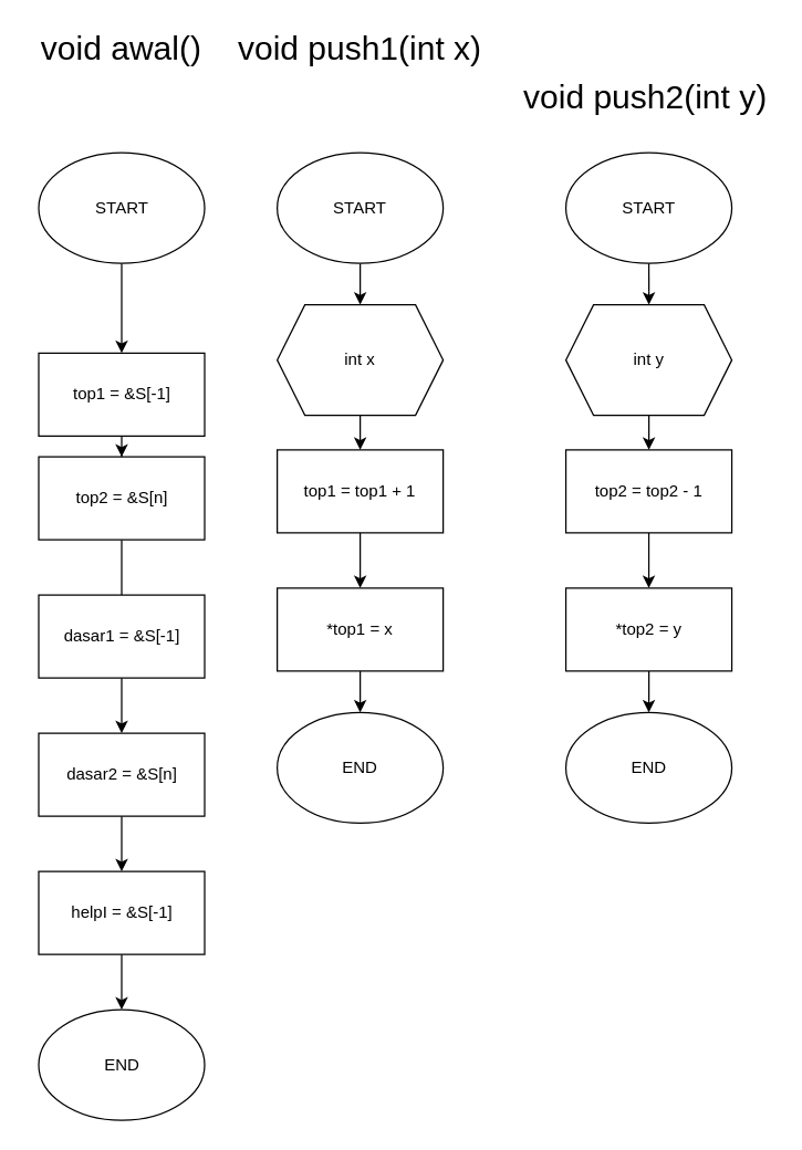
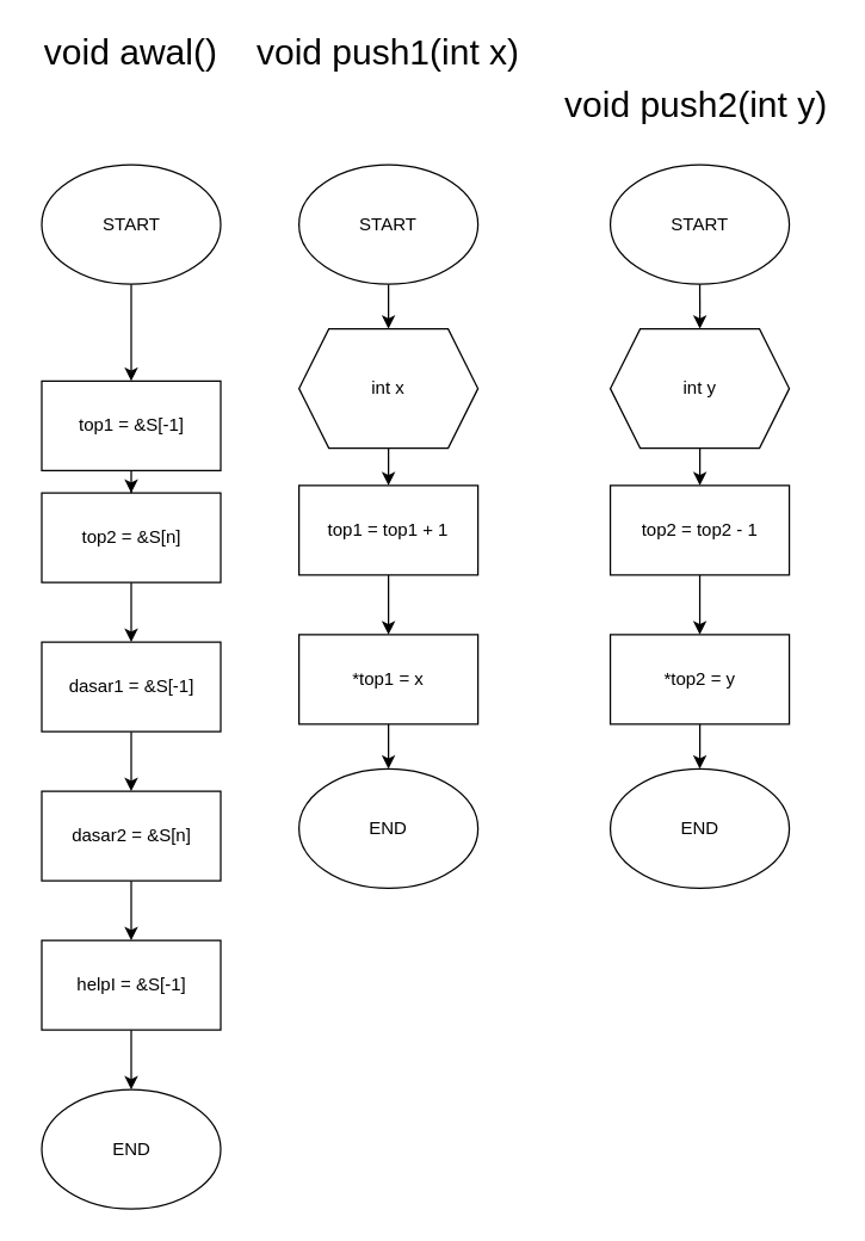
  <mxCell id="0" />
  <mxCell id="1" parent="0" />
  <mxCell id="2" value="" style="edgeStyle=orthogonalEdgeStyle;rounded=0;orthogonalLoop=1;jettySize=auto;html=1;" edge="1" parent="1" source="3" target="5"><mxGeometry relative="1" as="geometry" /></mxCell>
  <mxCell id="3" value="START" style="ellipse;whiteSpace=wrap;html=1;" vertex="1" parent="1"><mxGeometry x="27.5" y="110" width="120" height="80" as="geometry" /></mxCell>
  <mxCell id="4" value="" style="edgeStyle=orthogonalEdgeStyle;rounded=0;orthogonalLoop=1;jettySize=auto;html=1;" edge="1" parent="1" source="5" target="7"><mxGeometry relative="1" as="geometry" /></mxCell>
  <mxCell id="5" value="top1 = &amp;amp;S[-1]" style="whiteSpace=wrap;html=1;" vertex="1" parent="1"><mxGeometry x="27.5" y="255" width="120" height="60" as="geometry" /></mxCell>
- <mxCell id="6" value="" style="edgeStyle=orthogonalEdgeStyle;rounded=0;orthogonalLoop=1;jettySize=auto;html=1;endArrow=none;" edge="1" parent="1" source="7" target="9"><mxGeometry relative="1" as="geometry" /></mxCell>
+ <mxCell id="6" value="" style="edgeStyle=orthogonalEdgeStyle;rounded=0;orthogonalLoop=1;jettySize=auto;html=1;" edge="1" parent="1" source="7" target="9"><mxGeometry relative="1" as="geometry" /></mxCell>
  <mxCell id="7" value="top2 = &amp;amp;S[n]" style="whiteSpace=wrap;html=1;" vertex="1" parent="1"><mxGeometry x="27.5" y="330" width="120" height="60" as="geometry" /></mxCell>
  <mxCell id="8" value="" style="edgeStyle=orthogonalEdgeStyle;rounded=0;orthogonalLoop=1;jettySize=auto;html=1;" edge="1" parent="1" source="9" target="11"><mxGeometry relative="1" as="geometry" /></mxCell>
  <mxCell id="9" value="dasar1 = &amp;amp;S[-1]" style="whiteSpace=wrap;html=1;" vertex="1" parent="1"><mxGeometry x="27.5" y="430" width="120" height="60" as="geometry" /></mxCell>
  <mxCell id="10" value="" style="edgeStyle=orthogonalEdgeStyle;rounded=0;orthogonalLoop=1;jettySize=auto;html=1;" edge="1" parent="1" source="11" target="13"><mxGeometry relative="1" as="geometry" /></mxCell>
  <mxCell id="11" value="dasar2 = &amp;amp;S[n]" style="whiteSpace=wrap;html=1;" vertex="1" parent="1"><mxGeometry x="27.5" y="530" width="120" height="60" as="geometry" /></mxCell>
  <mxCell id="12" value="" style="edgeStyle=orthogonalEdgeStyle;rounded=0;orthogonalLoop=1;jettySize=auto;html=1;" edge="1" parent="1" source="13" target="14"><mxGeometry relative="1" as="geometry" /></mxCell>
  <mxCell id="13" value="helpI = &amp;amp;S[-1]" style="whiteSpace=wrap;html=1;" vertex="1" parent="1"><mxGeometry x="27.5" y="630" width="120" height="60" as="geometry" /></mxCell>
  <mxCell id="14" value="END" style="ellipse;whiteSpace=wrap;html=1;" vertex="1" parent="1"><mxGeometry x="27.5" y="730" width="120" height="80" as="geometry" /></mxCell>
  <mxCell id="15" value="" style="edgeStyle=orthogonalEdgeStyle;rounded=0;orthogonalLoop=1;jettySize=auto;html=1;fontSize=24;" edge="1" parent="1" source="16" target="33"><mxGeometry relative="1" as="geometry" /></mxCell>
  <mxCell id="16" value="START" style="ellipse;whiteSpace=wrap;html=1;" vertex="1" parent="1"><mxGeometry x="200" y="110" width="120" height="80" as="geometry" /></mxCell>
  <mxCell id="17" value="" style="edgeStyle=orthogonalEdgeStyle;rounded=0;orthogonalLoop=1;jettySize=auto;html=1;" edge="1" parent="1" source="18" target="20"><mxGeometry relative="1" as="geometry" /></mxCell>
  <mxCell id="18" value="top1 = top1 + 1" style="whiteSpace=wrap;html=1;" vertex="1" parent="1"><mxGeometry x="200" y="325" width="120" height="60" as="geometry" /></mxCell>
  <mxCell id="19" value="" style="edgeStyle=orthogonalEdgeStyle;rounded=0;orthogonalLoop=1;jettySize=auto;html=1;fontSize=24;" edge="1" parent="1" source="20" target="21"><mxGeometry relative="1" as="geometry" /></mxCell>
  <mxCell id="20" value="*top1 = x" style="whiteSpace=wrap;html=1;" vertex="1" parent="1"><mxGeometry x="200" y="425" width="120" height="60" as="geometry" /></mxCell>
  <mxCell id="21" value="END" style="ellipse;whiteSpace=wrap;html=1;" vertex="1" parent="1"><mxGeometry x="200" y="515" width="120" height="80" as="geometry" /></mxCell>
  <mxCell id="22" value="void awal()" style="text;html=1;strokeColor=none;fillColor=none;align=center;verticalAlign=middle;whiteSpace=wrap;rounded=0;fontSize=24;" vertex="1" parent="1"><mxGeometry x="20" y="20" width="135" height="30" as="geometry" /></mxCell>
  <mxCell id="23" value="void push1(int x)" style="text;html=1;strokeColor=none;fillColor=none;align=center;verticalAlign=middle;whiteSpace=wrap;rounded=0;fontSize=24;" vertex="1" parent="1"><mxGeometry x="168.13" y="20" width="183.75" height="30" as="geometry" /></mxCell>
  <mxCell id="24" value="" style="edgeStyle=orthogonalEdgeStyle;rounded=0;orthogonalLoop=1;jettySize=auto;html=1;fontSize=24;" edge="1" parent="1" source="25" target="35"><mxGeometry relative="1" as="geometry" /></mxCell>
  <mxCell id="25" value="START" style="ellipse;whiteSpace=wrap;html=1;" vertex="1" parent="1"><mxGeometry x="408.75" y="110" width="120" height="80" as="geometry" /></mxCell>
  <mxCell id="26" value="" style="edgeStyle=orthogonalEdgeStyle;rounded=0;orthogonalLoop=1;jettySize=auto;html=1;" edge="1" parent="1" source="27" target="29"><mxGeometry relative="1" as="geometry" /></mxCell>
  <mxCell id="27" value="top2 = top2 - 1" style="whiteSpace=wrap;html=1;" vertex="1" parent="1"><mxGeometry x="408.75" y="325" width="120" height="60" as="geometry" /></mxCell>
  <mxCell id="28" value="" style="edgeStyle=orthogonalEdgeStyle;rounded=0;orthogonalLoop=1;jettySize=auto;html=1;fontSize=24;" edge="1" parent="1" source="29" target="30"><mxGeometry relative="1" as="geometry" /></mxCell>
  <mxCell id="29" value="*top2 = y" style="whiteSpace=wrap;html=1;" vertex="1" parent="1"><mxGeometry x="408.75" y="425" width="120" height="60" as="geometry" /></mxCell>
  <mxCell id="30" value="END" style="ellipse;whiteSpace=wrap;html=1;" vertex="1" parent="1"><mxGeometry x="408.75" y="515" width="120" height="80" as="geometry" /></mxCell>
  <mxCell id="31" value="void push2(int y)" style="text;html=1;strokeColor=none;fillColor=none;align=center;verticalAlign=middle;whiteSpace=wrap;rounded=0;fontSize=24;" vertex="1" parent="1"><mxGeometry x="375" y="55" width="182.5" height="30" as="geometry" /></mxCell>
  <mxCell id="32" value="" style="edgeStyle=orthogonalEdgeStyle;rounded=0;orthogonalLoop=1;jettySize=auto;html=1;fontSize=24;" edge="1" parent="1" source="33" target="18"><mxGeometry relative="1" as="geometry" /></mxCell>
  <mxCell id="33" value="int x&lt;span style=&quot;color: rgba(0, 0, 0, 0); font-family: monospace; font-size: 0px; text-align: start;&quot;&gt;%3CmxGraphModel%3E%3Croot%3E%3CmxCell%20id%3D%220%22%2F%3E%3CmxCell%20id%3D%221%22%20parent%3D%220%22%2F%3E%3CmxCell%20id%3D%222%22%20value%3D%22%22%20style%3D%22edgeStyle%3DorthogonalEdgeStyle%3Brounded%3D0%3BorthogonalLoop%3D1%3BjettySize%3Dauto%3Bhtml%3D1%3B%22%20edge%3D%221%22%20source%3D%223%22%20target%3D%225%22%20parent%3D%221%22%3E%3CmxGeometry%20relative%3D%221%22%20as%3D%22geometry%22%2F%3E%3C%2FmxCell%3E%3CmxCell%20id%3D%223%22%20value%3D%22START%22%20style%3D%22ellipse%3BwhiteSpace%3Dwrap%3Bhtml%3D1%3B%22%20vertex%3D%221%22%20parent%3D%221%22%3E%3CmxGeometry%20x%3D%22250%22%20y%3D%22420%22%20width%3D%22120%22%20height%3D%2280%22%20as%3D%22geometry%22%2F%3E%3C%2FmxCell%3E%3CmxCell%20id%3D%224%22%20value%3D%22%22%20style%3D%22edgeStyle%3DorthogonalEdgeStyle%3Brounded%3D0%3BorthogonalLoop%3D1%3BjettySize%3Dauto%3Bhtml%3D1%3B%22%20edge%3D%221%22%20source%3D%225%22%20target%3D%226%22%20parent%3D%221%22%3E%3CmxGeometry%20relative%3D%221%22%20as%3D%22geometry%22%2F%3E%3C%2FmxCell%3E%3CmxCell%20id%3D%225%22%20value%3D%22top1%20%3D%20top1%20%2B%201%22%20style%3D%22whiteSpace%3Dwrap%3Bhtml%3D1%3B%22%20vertex%3D%221%22%20parent%3D%221%22%3E%3CmxGeometry%20x%3D%22250%22%20y%3D%22540%22%20width%3D%22120%22%20height%3D%2260%22%20as%3D%22geometry%22%2F%3E%3C%2FmxCell%3E%3CmxCell%20id%3D%226%22%20value%3D%22*top1%20%3D%20x%22%20style%3D%22whiteSpace%3Dwrap%3Bhtml%3D1%3B%22%20vertex%3D%221%22%20parent%3D%221%22%3E%3CmxGeometry%20x%3D%22250%22%20y%3D%22640%22%20width%3D%22120%22%20height%3D%2260%22%20as%3D%22geometry%22%2F%3E%3C%2FmxCell%3E%3CmxCell%20id%3D%227%22%20value%3D%22END%22%20style%3D%22ellipse%3BwhiteSpace%3Dwrap%3Bhtml%3D1%3B%22%20vertex%3D%221%22%20parent%3D%221%22%3E%3CmxGeometry%20x%3D%22250%22%20y%3D%22730%22%20width%3D%22120%22%20height%3D%2280%22%20as%3D%22geometry%22%2F%3E%3C%2FmxCell%3E%3CmxCell%20id%3D%228%22%20value%3D%22void%20push1()%22%20style%3D%22text%3Bhtml%3D1%3BstrokeColor%3Dnone%3BfillColor%3Dnone%3Balign%3Dcenter%3BverticalAlign%3Dmiddle%3BwhiteSpace%3Dwrap%3Brounded%3D0%3BfontSize%3D24%3B%22%20vertex%3D%221%22%20parent%3D%221%22%3E%3CmxGeometry%20x%3D%22236.25%22%20y%3D%22330%22%20width%3D%22147.5%22%20height%3D%2230%22%20as%3D%22geometry%22%2F%3E%3C%2FmxCell%3E%3C%2Froot%3E%3C%2FmxGraphModel%3E&lt;/span&gt;" style="shape=hexagon;perimeter=hexagonPerimeter2;whiteSpace=wrap;html=1;fixedSize=1;" vertex="1" parent="1"><mxGeometry x="200" y="220" width="120" height="80" as="geometry" /></mxCell>
  <mxCell id="34" value="" style="edgeStyle=orthogonalEdgeStyle;rounded=0;orthogonalLoop=1;jettySize=auto;html=1;fontSize=24;" edge="1" parent="1" source="35" target="27"><mxGeometry relative="1" as="geometry" /></mxCell>
  <mxCell id="35" value="int y&lt;span style=&quot;color: rgba(0, 0, 0, 0); font-family: monospace; font-size: 0px; text-align: start;&quot;&gt;%3CmxGraphModel%3E%3Croot%3E%3CmxCell%20id%3D%220%22%2F%3E%3CmxCell%20id%3D%221%22%20parent%3D%220%22%2F%3E%3CmxCell%20id%3D%222%22%20value%3D%22%22%20style%3D%22edgeStyle%3DorthogonalEdgeStyle%3Brounded%3D0%3BorthogonalLoop%3D1%3BjettySize%3Dauto%3Bhtml%3D1%3B%22%20edge%3D%221%22%20source%3D%223%22%20target%3D%225%22%20parent%3D%221%22%3E%3CmxGeometry%20relative%3D%221%22%20as%3D%22geometry%22%2F%3E%3C%2FmxCell%3E%3CmxCell%20id%3D%223%22%20value%3D%22START%22%20style%3D%22ellipse%3BwhiteSpace%3Dwrap%3Bhtml%3D1%3B%22%20vertex%3D%221%22%20parent%3D%221%22%3E%3CmxGeometry%20x%3D%22250%22%20y%3D%22420%22%20width%3D%22120%22%20height%3D%2280%22%20as%3D%22geometry%22%2F%3E%3C%2FmxCell%3E%3CmxCell%20id%3D%224%22%20value%3D%22%22%20style%3D%22edgeStyle%3DorthogonalEdgeStyle%3Brounded%3D0%3BorthogonalLoop%3D1%3BjettySize%3Dauto%3Bhtml%3D1%3B%22%20edge%3D%221%22%20source%3D%225%22%20target%3D%226%22%20parent%3D%221%22%3E%3CmxGeometry%20relative%3D%221%22%20as%3D%22geometry%22%2F%3E%3C%2FmxCell%3E%3CmxCell%20id%3D%225%22%20value%3D%22top1%20%3D%20top1%20%2B%201%22%20style%3D%22whiteSpace%3Dwrap%3Bhtml%3D1%3B%22%20vertex%3D%221%22%20parent%3D%221%22%3E%3CmxGeometry%20x%3D%22250%22%20y%3D%22540%22%20width%3D%22120%22%20height%3D%2260%22%20as%3D%22geometry%22%2F%3E%3C%2FmxCell%3E%3CmxCell%20id%3D%226%22%20value%3D%22*top1%20%3D%20x%22%20style%3D%22whiteSpace%3Dwrap%3Bhtml%3D1%3B%22%20vertex%3D%221%22%20parent%3D%221%22%3E%3CmxGeometry%20x%3D%22250%22%20y%3D%22640%22%20width%3D%22120%22%20height%3D%2260%22%20as%3D%22geometry%22%2F%3E%3C%2FmxCell%3E%3CmxCell%20id%3D%227%22%20value%3D%22END%22%20style%3D%22ellipse%3BwhiteSpace%3Dwrap%3Bhtml%3D1%3B%22%20vertex%3D%221%22%20parent%3D%221%22%3E%3CmxGeometry%20x%3D%22250%22%20y%3D%22730%22%20width%3D%22120%22%20height%3D%2280%22%20as%3D%22geometry%22%2F%3E%3C%2FmxCell%3E%3CmxCell%20id%3D%228%22%20value%3D%22void%20push1()%22%20style%3D%22text%3Bhtml%3D1%3BstrokeColor%3Dnone%3BfillColor%3Dnone%3Balign%3Dcenter%3BverticalAlign%3Dmiddle%3BwhiteSpace%3Dwrap%3Brounded%3D0%3BfontSize%3D24%3B%22%20vertex%3D%221%22%20parent%3D%221%22%3E%3CmxGeometry%20x%3D%22236.25%22%20y%3D%22330%22%20width%3D%22147.5%22%20height%3D%2230%22%20as%3D%22geometry%22%2F%3E%3C%2FmxCell%3E%3C%2Froot%3E%3C%2FmxGraphModel%3y&lt;/span&gt;" style="shape=hexagon;perimeter=hexagonPerimeter2;whiteSpace=wrap;html=1;fixedSize=1;" vertex="1" parent="1"><mxGeometry x="408.75" y="220" width="120" height="80" as="geometry" /></mxCell>
